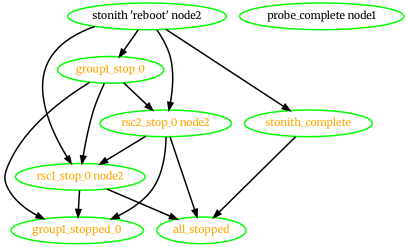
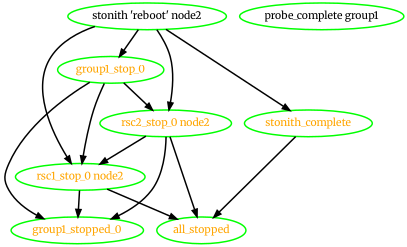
  digraph {
    fontname=Merriweather
    node [color=green fontcolor=orange style=bold fontname=Merriweather]
    edge [style=bold fontname=Merriweather]
    all_stopped
    group1_stop_0
    group1_stopped_0
    "rsc1_stop_0 node2"
    "rsc2_stop_0 node2"
-   "probe_complete node1" [fontcolor=black]
+   "probe_complete node1" [fontcolor=black label="probe_complete group1"]
    "stonith 'reboot' node2" [fontcolor=black]
    stonith_complete
    group1_stop_0 -> group1_stopped_0
    group1_stop_0 -> "rsc1_stop_0 node2"
    group1_stop_0 -> "rsc2_stop_0 node2"
    "rsc1_stop_0 node2" -> all_stopped
    "rsc1_stop_0 node2" -> group1_stopped_0
    "rsc2_stop_0 node2" -> all_stopped
    "rsc2_stop_0 node2" -> group1_stopped_0
    "rsc2_stop_0 node2" -> "rsc1_stop_0 node2"
    "stonith 'reboot' node2" -> group1_stop_0
    "stonith 'reboot' node2" -> "rsc1_stop_0 node2"
    "stonith 'reboot' node2" -> "rsc2_stop_0 node2"
    "stonith 'reboot' node2" -> stonith_complete
    stonith_complete -> all_stopped
  }
